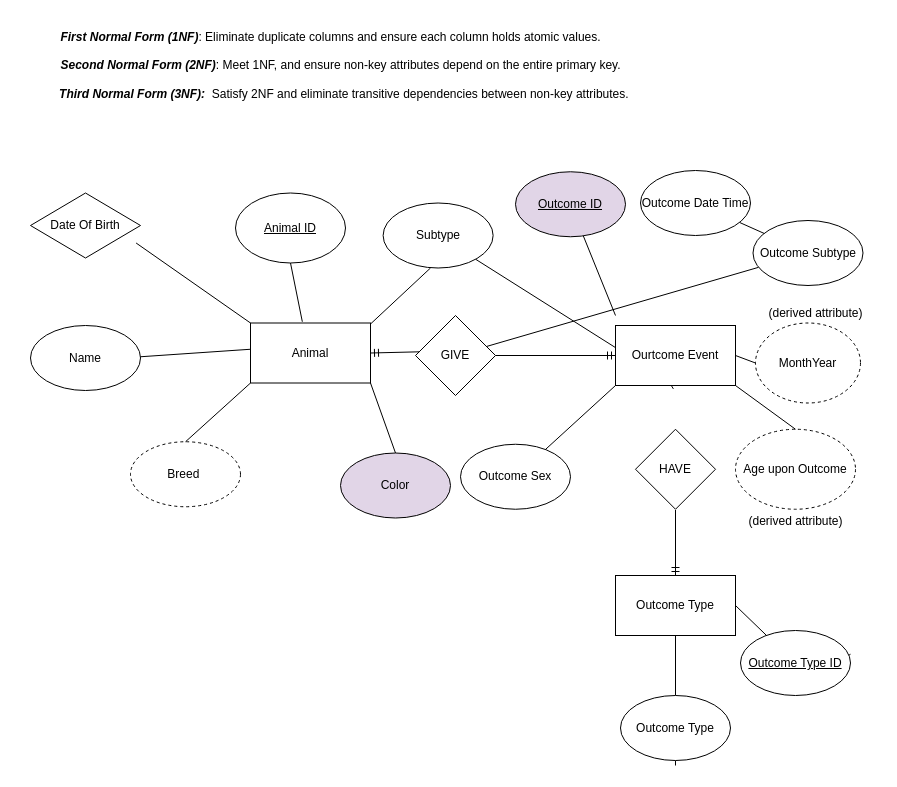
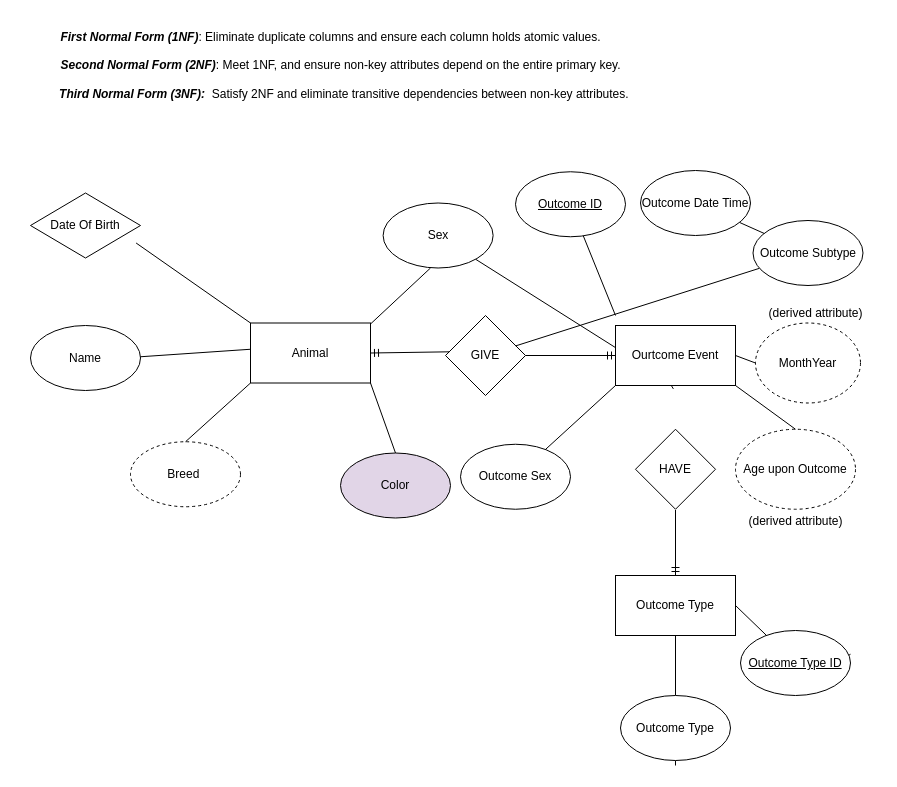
  <mxCell id="0" />
  <mxCell id="1" parent="0" />
  <mxCell id="2" value="" style="endArrow=none;html=1;rounded=0;exitX=0.5;exitY=1;exitDx=0;exitDy=0;startArrow=ERoneToMany;startFill=0;" parent="1" target="40" edge="1" source="5"><mxGeometry width="50" height="50" relative="1" as="geometry"><mxPoint x="-84" y="265" as="sourcePoint" /><mxPoint x="-83.5" y="185" as="targetPoint" /></mxGeometry></mxCell>
  <mxCell id="3" value="Animal" style="rounded=0;whiteSpace=wrap;html=1;" vertex="1" parent="1"><mxGeometry x="250" y="322.5" width="120" height="60" as="geometry" /></mxCell>
- <mxCell id="4" value="GIVE" style="rhombus;whiteSpace=wrap;html=1;" vertex="1" parent="1"><mxGeometry x="415" y="315" width="80" height="80" as="geometry" /></mxCell>
+ <mxCell id="4" value="GIVE" style="rhombus;whiteSpace=wrap;html=1;" vertex="1" parent="1"><mxGeometry x="445" y="315" width="80" height="80" as="geometry" /></mxCell>
  <mxCell id="5" value="Ourtcome Event" style="rounded=0;whiteSpace=wrap;html=1;" vertex="1" parent="1"><mxGeometry x="615" y="325" width="120" height="60" as="geometry" /></mxCell>
  <mxCell id="6" value="Outcome Type" style="rounded=0;whiteSpace=wrap;html=1;" vertex="1" parent="1"><mxGeometry x="615" y="575" width="120" height="60" as="geometry" /></mxCell>
  <mxCell id="7" value="HAVE" style="rhombus;whiteSpace=wrap;html=1;" vertex="1" parent="1"><mxGeometry x="635" y="428.75" width="80" height="80" as="geometry" /></mxCell>
  <mxCell id="8" value="" style="endArrow=none;html=1;rounded=0;exitX=1;exitY=0.5;exitDx=0;exitDy=0;startArrow=ERmandOne;startFill=0;entryX=0.046;entryY=0.454;entryDx=0;entryDy=0;entryPerimeter=0;" edge="1" parent="1" source="3" target="4"><mxGeometry width="50" height="50" relative="1" as="geometry"><mxPoint x="500" y="372.5" as="sourcePoint" /><mxPoint x="440" y="353" as="targetPoint" /></mxGeometry></mxCell>
  <mxCell id="9" value="" style="endArrow=none;html=1;rounded=0;exitX=0;exitY=0.5;exitDx=0;exitDy=0;startArrow=ERmandOne;startFill=0;entryX=1;entryY=0.5;entryDx=0;entryDy=0;" edge="1" parent="1" source="5" target="4"><mxGeometry width="50" height="50" relative="1" as="geometry"><mxPoint x="455" y="435" as="sourcePoint" /><mxPoint x="565" y="435" as="targetPoint" /></mxGeometry></mxCell>
  <mxCell id="10" value="" style="endArrow=none;html=1;rounded=0;exitX=0.5;exitY=0;exitDx=0;exitDy=0;startArrow=ERmandOne;startFill=0;entryX=0;entryY=0.5;entryDx=0;entryDy=0;" edge="1" parent="1" source="6"><mxGeometry width="50" height="50" relative="1" as="geometry"><mxPoint x="565" y="509.38" as="sourcePoint" /><mxPoint x="675" y="509.38" as="targetPoint" /></mxGeometry></mxCell>
  <mxCell id="11" value="" style="endArrow=none;html=1;rounded=0;" edge="1" parent="1" source="13"><mxGeometry width="50" height="50" relative="1" as="geometry"><mxPoint x="675" y="765" as="sourcePoint" /><mxPoint x="675" y="635" as="targetPoint" /></mxGeometry></mxCell>
  <mxCell id="12" value="" style="endArrow=none;html=1;rounded=0;" edge="1" parent="1" target="13"><mxGeometry width="50" height="50" relative="1" as="geometry"><mxPoint x="675" y="765" as="sourcePoint" /><mxPoint x="675" y="635" as="targetPoint" /></mxGeometry></mxCell>
  <mxCell id="13" value="Outcome Type" style="ellipse;whiteSpace=wrap;html=1;" vertex="1" parent="1"><mxGeometry x="620" y="695" width="110" height="65" as="geometry" /></mxCell>
  <mxCell id="14" value="" style="endArrow=none;html=1;rounded=0;entryX=1;entryY=0.5;entryDx=0;entryDy=0;" edge="1" parent="1" source="16" target="6"><mxGeometry width="50" height="50" relative="1" as="geometry"><mxPoint x="850" y="653.75" as="sourcePoint" /><mxPoint x="850" y="523.75" as="targetPoint" /></mxGeometry></mxCell>
  <mxCell id="15" value="" style="endArrow=none;html=1;rounded=0;" edge="1" parent="1" target="16"><mxGeometry width="50" height="50" relative="1" as="geometry"><mxPoint x="850" y="653.75" as="sourcePoint" /><mxPoint x="850" y="523.75" as="targetPoint" /></mxGeometry></mxCell>
  <mxCell id="16" value="&lt;u&gt;Outcome Type ID&lt;/u&gt;" style="ellipse;whiteSpace=wrap;html=1;" vertex="1" parent="1"><mxGeometry x="740" y="630" width="110" height="65" as="geometry" /></mxCell>
  <mxCell id="17" value="Age upon Outcome" style="ellipse;whiteSpace=wrap;html=1;dashed=1;" vertex="1" parent="1"><mxGeometry x="735" y="428.75" width="120" height="80" as="geometry" /></mxCell>
  <mxCell id="18" value="" style="endArrow=none;html=1;rounded=0;exitX=1;exitY=1;exitDx=0;exitDy=0;entryX=0.5;entryY=0;entryDx=0;entryDy=0;" edge="1" parent="1" target="17"><mxGeometry width="50" height="50" relative="1" as="geometry"><mxPoint x="735" y="385" as="sourcePoint" /><mxPoint x="610" y="195" as="targetPoint" /></mxGeometry></mxCell>
  <mxCell id="19" value="(derived attribute)" style="text;html=1;align=center;verticalAlign=middle;resizable=0;points=[];autosize=1;strokeColor=none;fillColor=none;" vertex="1" parent="1"><mxGeometry x="735" y="506.25" width="120" height="30" as="geometry" /></mxCell>
  <mxCell id="20" value="MonthYear" style="ellipse;whiteSpace=wrap;html=1;dashed=1;" vertex="1" parent="1"><mxGeometry x="755" y="322.5" width="105" height="80" as="geometry" /></mxCell>
  <mxCell id="21" value="" style="endArrow=none;html=1;rounded=0;exitX=1;exitY=0.5;exitDx=0;exitDy=0;entryX=0;entryY=0.5;entryDx=0;entryDy=0;" edge="1" parent="1" target="20" source="5"><mxGeometry width="50" height="50" relative="1" as="geometry"><mxPoint x="815" y="285" as="sourcePoint" /><mxPoint x="690" y="95" as="targetPoint" /></mxGeometry></mxCell>
  <mxCell id="22" value="(derived attribute)" style="text;html=1;align=center;verticalAlign=middle;resizable=0;points=[];autosize=1;strokeColor=none;fillColor=none;" vertex="1" parent="1"><mxGeometry x="755" y="297.5" width="120" height="30" as="geometry" /></mxCell>
  <mxCell id="23" value="" style="endArrow=none;html=1;rounded=0;" edge="1" parent="1" source="24" target="4"><mxGeometry width="50" height="50" relative="1" as="geometry"><mxPoint y="263.75" as="sourcePoint" x="870" /><mxPoint x="755" y="215" as="targetPoint" /></mxGeometry></mxCell>
  <mxCell id="24" value="Outcome Subtype" style="ellipse;whiteSpace=wrap;html=1;" vertex="1" parent="1"><mxGeometry x="752.5" y="220" width="110" height="65" as="geometry" /></mxCell>
  <mxCell id="25" value="" style="endArrow=none;html=1;rounded=0;" edge="1" parent="1" source="27" target="24"><mxGeometry width="50" height="50" relative="1" as="geometry"><mxPoint x="735" y="203.75" as="sourcePoint" /><mxPoint x="620" y="155" as="targetPoint" /></mxGeometry></mxCell>
  <mxCell id="26" value="" style="endArrow=none;html=1;rounded=0;" edge="1" parent="1" target="27"><mxGeometry width="50" height="50" relative="1" as="geometry"><mxPoint x="735" y="203.75" as="sourcePoint" /><mxPoint x="735" y="73.75" as="targetPoint" /></mxGeometry></mxCell>
  <mxCell id="27" value="Outcome Date Time" style="ellipse;whiteSpace=wrap;html=1;" vertex="1" parent="1"><mxGeometry x="640" y="170" width="110" height="65" as="geometry" /></mxCell>
  <mxCell id="28" value="" style="endArrow=none;html=1;rounded=0;" edge="1" parent="1" source="30"><mxGeometry width="50" height="50" relative="1" as="geometry"><mxPoint x="570" y="203.75" as="sourcePoint" /><mxPoint x="615" y="315" as="targetPoint" /></mxGeometry></mxCell>
  <mxCell id="29" value="" style="endArrow=none;html=1;rounded=0;" edge="1" parent="1" target="30"><mxGeometry width="50" height="50" relative="1" as="geometry"><mxPoint x="570" y="203.75" as="sourcePoint" /><mxPoint x="570" y="73.75" as="targetPoint" /></mxGeometry></mxCell>
- <mxCell id="30" value="&lt;u&gt;Outcome ID&lt;/u&gt;" style="ellipse;whiteSpace=wrap;html=1;fillColor=#e1d5e7;" vertex="1" parent="1"><mxGeometry x="515" y="171.25" width="110" height="65" as="geometry" /></mxCell>
+ <mxCell id="30" value="&lt;u&gt;Outcome ID&lt;/u&gt;" style="ellipse;whiteSpace=wrap;html=1;" vertex="1" parent="1"><mxGeometry x="515" y="171.25" width="110" height="65" as="geometry" /></mxCell>
  <mxCell id="31" value="" style="endArrow=none;html=1;rounded=0;entryX=0;entryY=1;entryDx=0;entryDy=0;" edge="1" parent="1" source="33" target="5"><mxGeometry width="50" height="50" relative="1" as="geometry"><mxPoint x="515" y="476.25" as="sourcePoint" /><mxPoint x="605" y="475" as="targetPoint" /></mxGeometry></mxCell>
  <mxCell id="32" value="" style="endArrow=none;html=1;rounded=0;" edge="1" parent="1" target="33"><mxGeometry width="50" height="50" relative="1" as="geometry"><mxPoint x="515" y="476.25" as="sourcePoint" /><mxPoint x="515" y="346.25" as="targetPoint" /></mxGeometry></mxCell>
  <mxCell id="33" value="Outcome Sex" style="ellipse;whiteSpace=wrap;html=1;" vertex="1" parent="1"><mxGeometry x="460" y="443.75" width="110" height="65" as="geometry" /></mxCell>
  <mxCell id="34" value="Breed&amp;nbsp;" style="ellipse;whiteSpace=wrap;html=1;dashed=1;" vertex="1" parent="1"><mxGeometry x="130" y="441.25" width="110" height="65" as="geometry" /></mxCell>
  <mxCell id="35" value="" style="endArrow=none;html=1;rounded=0;exitX=0.5;exitY=0;exitDx=0;exitDy=0;" edge="1" parent="1" source="34"><mxGeometry width="50" height="50" relative="1" as="geometry"><mxPoint x="190" y="439.5" as="sourcePoint" /><mxPoint x="250" y="382.5" as="targetPoint" /></mxGeometry></mxCell>
  <mxCell id="36" value="Color" style="ellipse;whiteSpace=wrap;html=1;fillColor=#e1d5e7;" vertex="1" parent="1"><mxGeometry x="340" y="452.5" width="110" height="65" as="geometry" /></mxCell>
  <mxCell id="37" value="" style="endArrow=none;html=1;rounded=0;exitX=0.5;exitY=0;exitDx=0;exitDy=0;" edge="1" parent="1" source="36"><mxGeometry width="50" height="50" relative="1" as="geometry"><mxPoint x="310" y="439.5" as="sourcePoint" /><mxPoint x="370" y="382.5" as="targetPoint" /></mxGeometry></mxCell>
  <mxCell id="38" value="Name" style="ellipse;whiteSpace=wrap;html=1;" vertex="1" parent="1"><mxGeometry x="30" y="325" width="110" height="65" as="geometry" /></mxCell>
  <mxCell id="39" value="" style="endArrow=none;html=1;rounded=0;exitX=1;exitY=0.5;exitDx=0;exitDy=0;entryX=0;entryY=0.5;entryDx=0;entryDy=0;" edge="1" parent="1"><mxGeometry width="50" height="50" relative="1" as="geometry"><mxPoint x="140" y="356.25" as="sourcePoint" /><mxPoint x="250" y="348.75" as="targetPoint" /></mxGeometry></mxCell>
- <mxCell id="40" value="Subtype" style="ellipse;whiteSpace=wrap;html=1;" vertex="1" parent="1"><mxGeometry x="382.61" y="202.5" width="110" height="65" as="geometry" /></mxCell>
+ <mxCell id="40" value="Sex" style="ellipse;whiteSpace=wrap;html=1;" vertex="1" parent="1"><mxGeometry x="382.61" y="202.5" width="110" height="65" as="geometry" /></mxCell>
  <mxCell id="41" value="" style="endArrow=none;html=1;rounded=0;" edge="1" parent="1"><mxGeometry width="50" height="50" relative="1" as="geometry"><mxPoint x="430" y="267.5" as="sourcePoint" /><mxPoint x="370" y="323.5" as="targetPoint" /></mxGeometry></mxCell>
  <mxCell id="42" value="Date Of Birth" style="rhombus;whiteSpace=wrap;html=1;" vertex="1" parent="1"><mxGeometry x="30" y="192.5" width="110" height="65" as="geometry" /></mxCell>
  <mxCell id="43" value="" style="endArrow=none;html=1;rounded=0;exitX=0.96;exitY=0.769;exitDx=0;exitDy=0;entryX=0;entryY=0;entryDx=0;entryDy=0;exitPerimeter=0;" edge="1" parent="1" source="42" target="3"><mxGeometry width="50" height="50" relative="1" as="geometry"><mxPoint x="130" y="240.5" as="sourcePoint" /><mxPoint x="240" y="232.5" as="targetPoint" /></mxGeometry></mxCell>
- <mxCell id="44" value="&lt;u&gt;Animal ID&lt;/u&gt;" style="ellipse;whiteSpace=wrap;html=1;" vertex="1" parent="1"><mxGeometry x="235" y="192.5" width="110" height="70" as="geometry" /></mxCell>
- <mxCell id="45" value="" style="endArrow=none;html=1;rounded=0;exitX=0.5;exitY=1;exitDx=0;exitDy=0;entryX=0.432;entryY=-0.021;entryDx=0;entryDy=0;entryPerimeter=0;" edge="1" parent="1" source="44" target="3"><mxGeometry width="50" height="50" relative="1" as="geometry"><mxPoint x="330" y="267.74" as="sourcePoint" /><mxPoint x="257" y="323.74" as="targetPoint" /></mxGeometry></mxCell>
  <mxCell id="46" value="&lt;div&gt;&lt;b&gt;&lt;i&gt;First Normal Form (1NF)&lt;/i&gt;&lt;/b&gt;: Eliminate duplicate columns and ensure each column holds atomic values.&lt;/div&gt;&lt;div&gt;&lt;br&gt;&lt;/div&gt;&lt;div&gt;&amp;nbsp; &amp;nbsp; &amp;nbsp; &lt;b&gt;&lt;i&gt;Second Normal Form (2NF)&lt;/i&gt;&lt;/b&gt;: Meet 1NF, and ensure non-key attributes depend on the entire primary key.&lt;/div&gt;&lt;div&gt;&lt;br&gt;&lt;/div&gt;&lt;div&gt;&amp;nbsp; &amp;nbsp; &amp;nbsp; &amp;nbsp; &lt;b&gt;&lt;i&gt;Third Normal Form (3NF):&lt;/i&gt;&lt;/b&gt;&amp;nbsp; Satisfy 2NF and eliminate transitive dependencies between non-key attributes.&lt;/div&gt;" style="text;html=1;align=center;verticalAlign=middle;resizable=0;points=[];autosize=1;strokeColor=none;fillColor=none;" vertex="1" parent="1"><mxGeometry x="20" y="20" width="620" height="90" as="geometry" /></mxCell>
